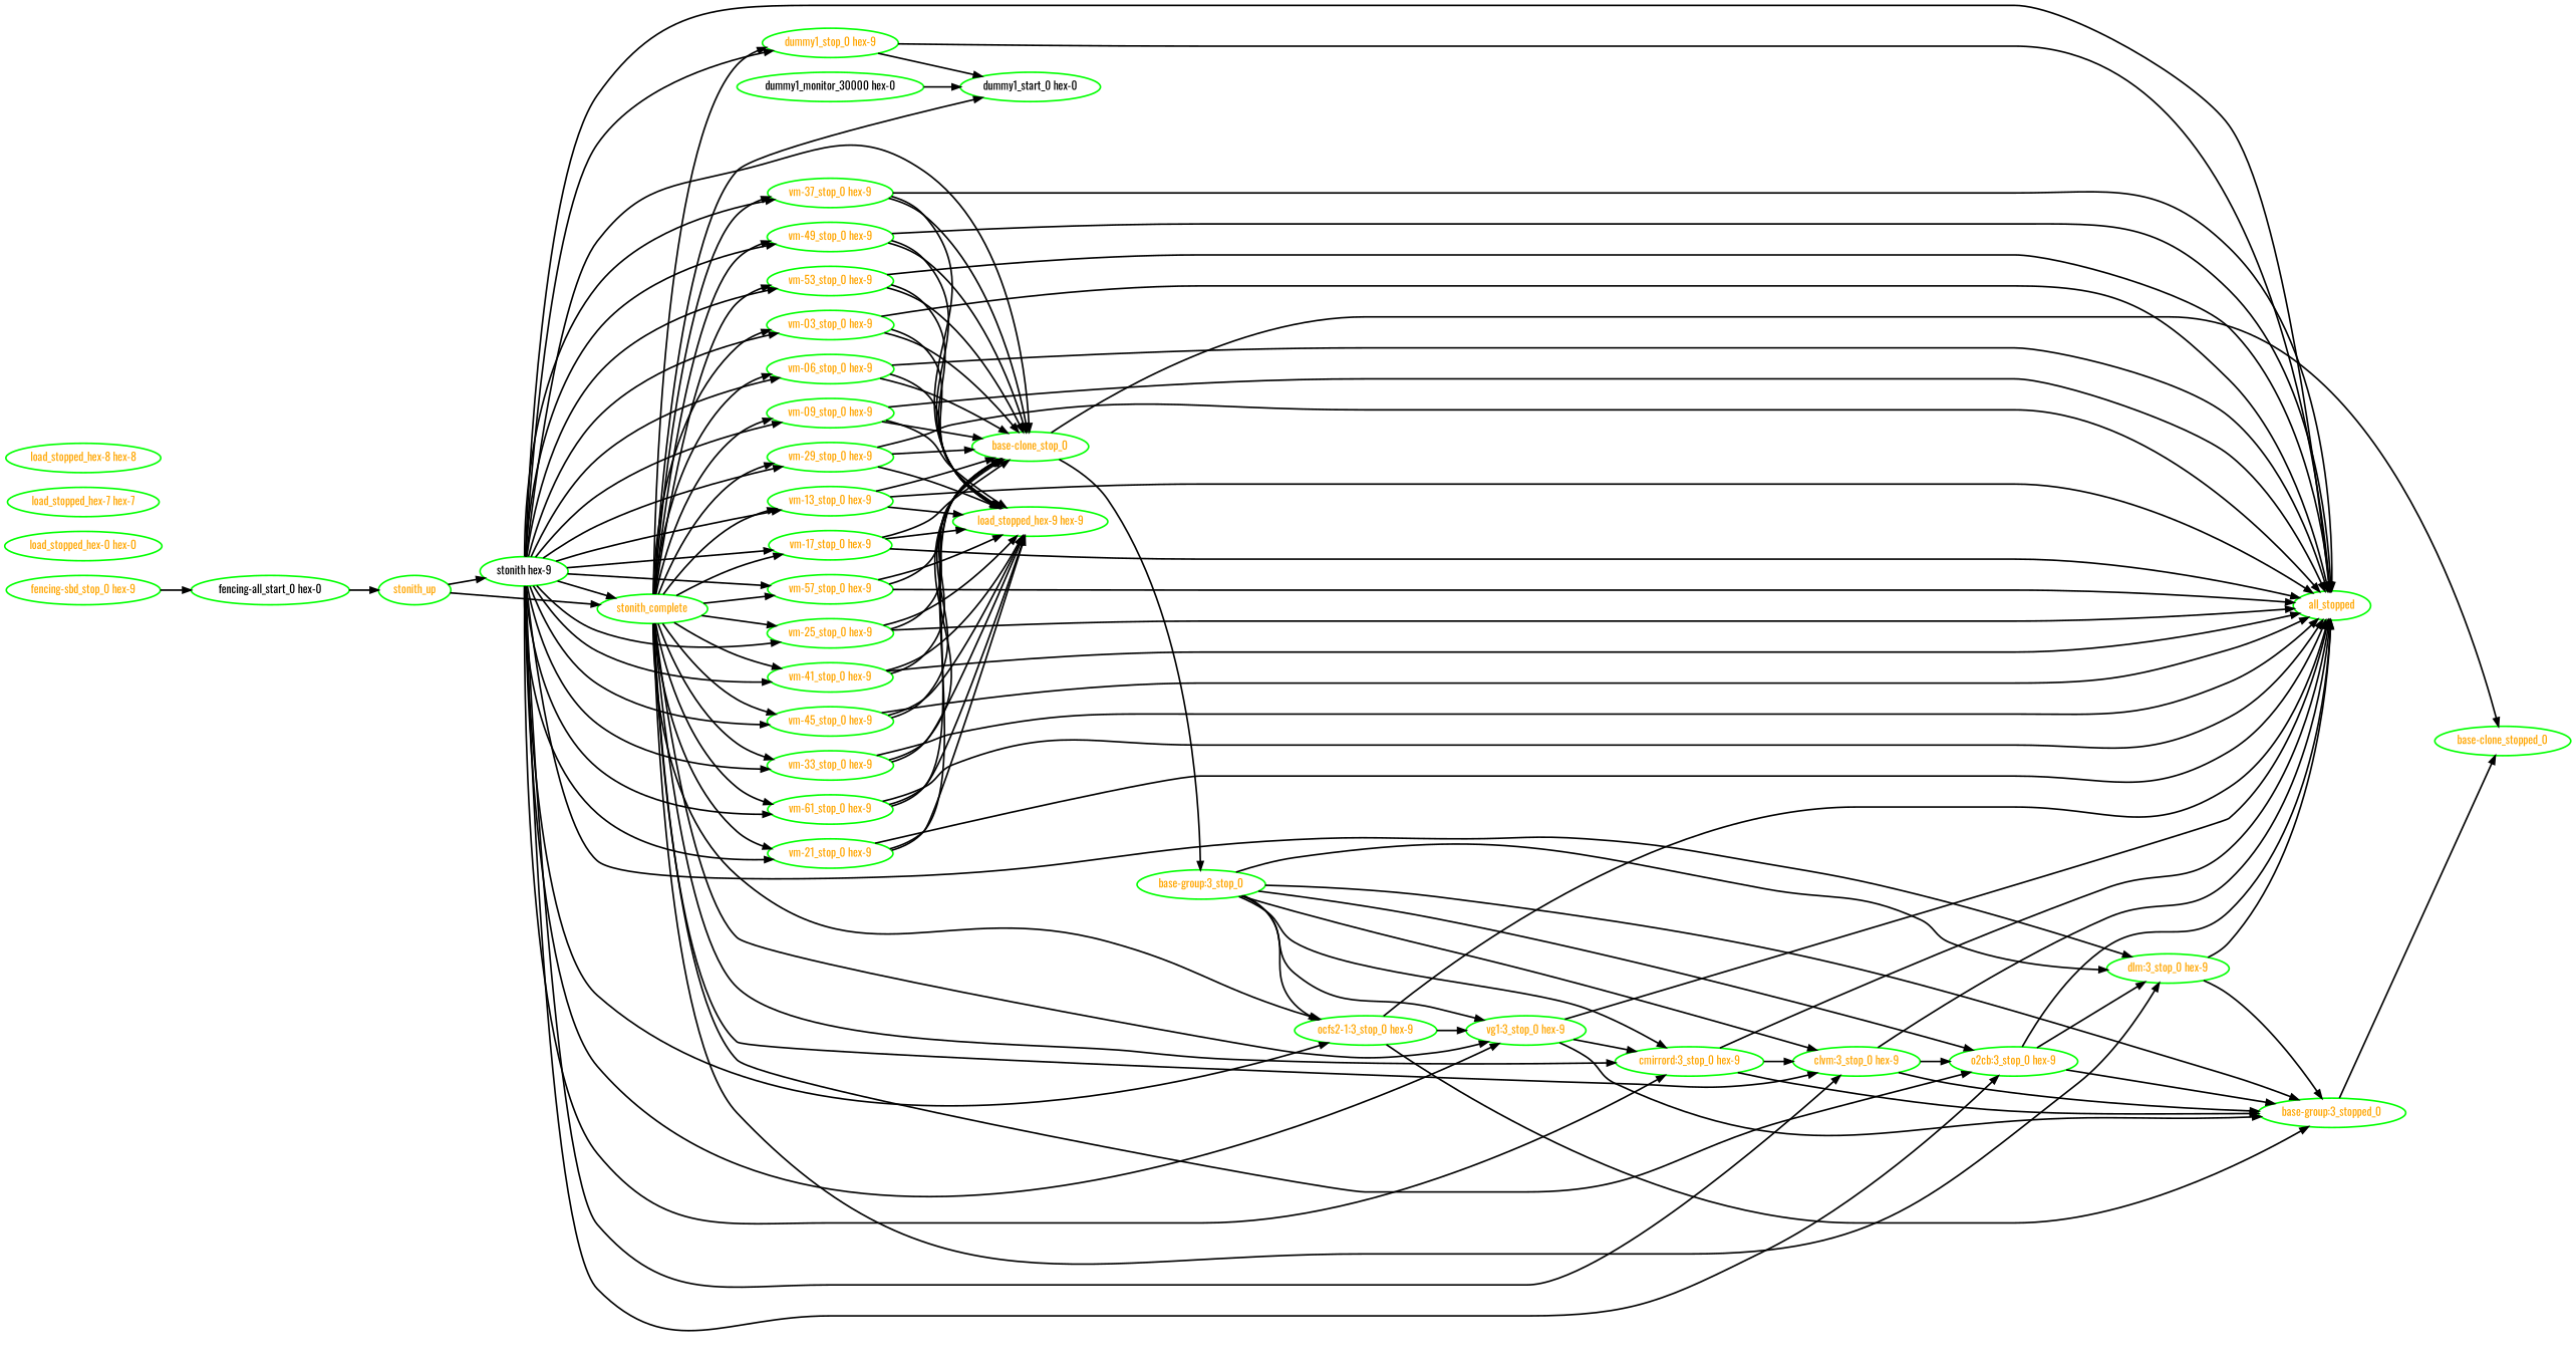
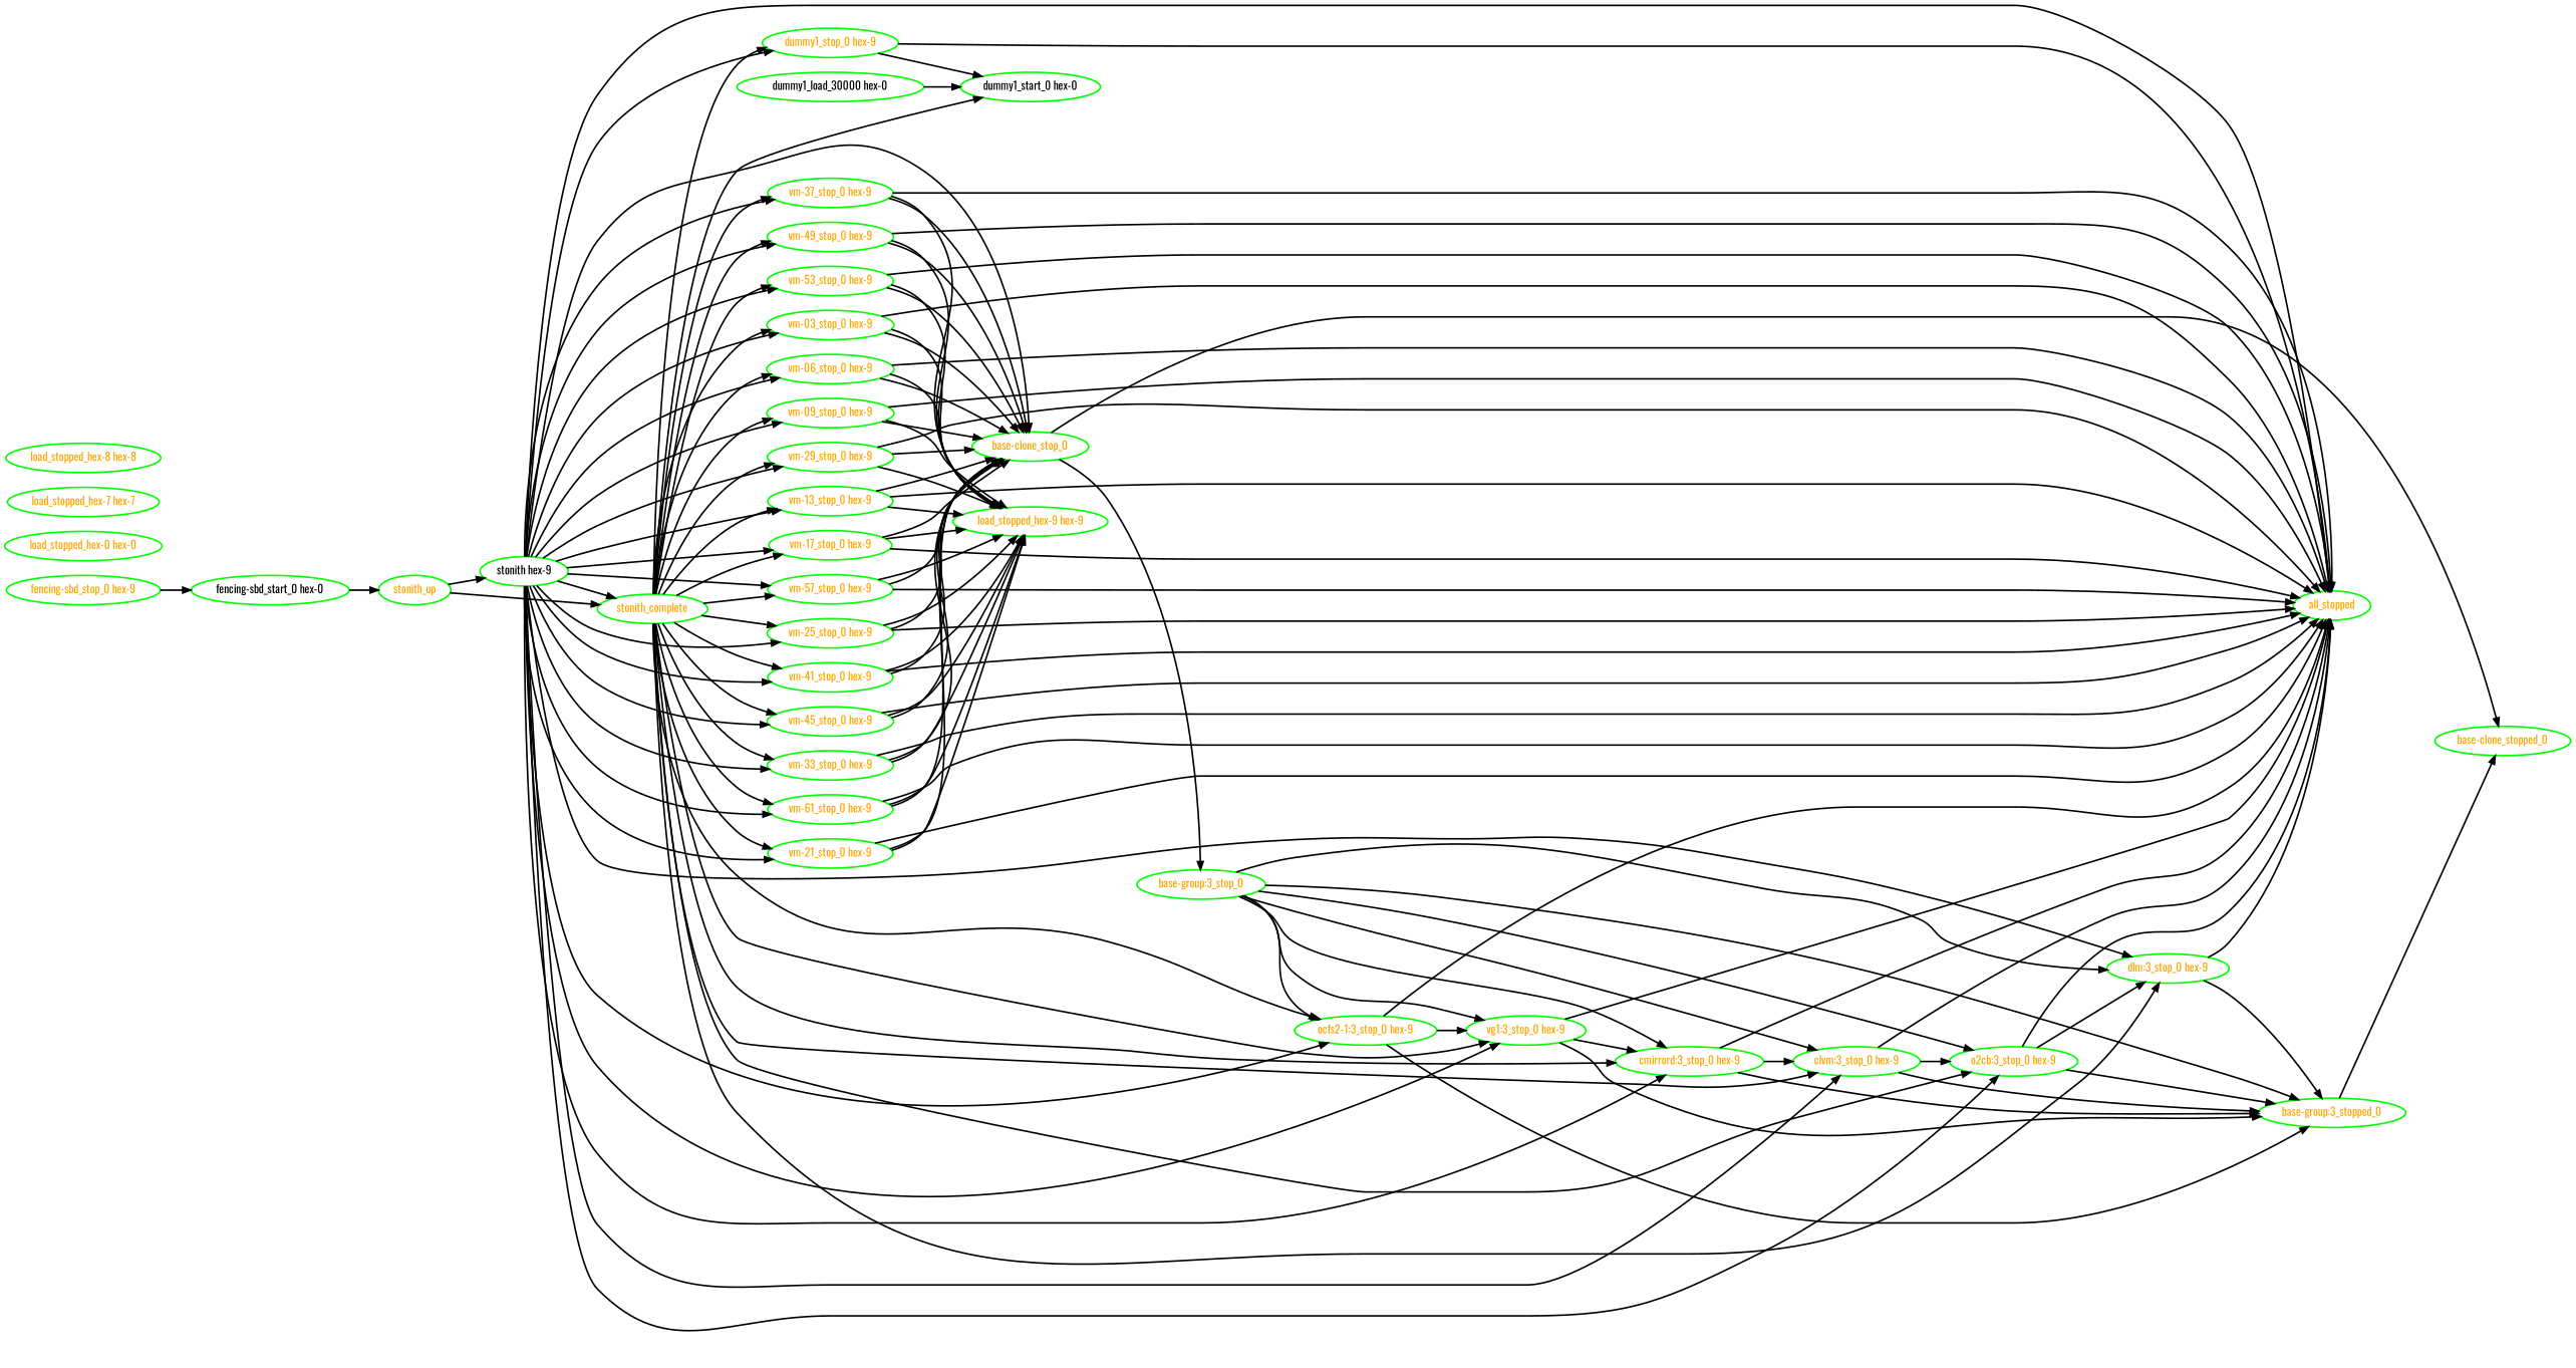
  digraph {
    fontname=Oswald
    rankdir=LR
    node [color=green fontcolor=orange fontname=Oswald style=bold]
    edge [fontname=Oswald style=bold]
    "base-clone_stop_0"
    "base-clone_stopped_0"
    "base-group:3_stop_0"
    "base-group:3_stopped_0"
    "clvm:3_stop_0 hex-9"
    "cmirrord:3_stop_0 hex-9"
    "dlm:3_stop_0 hex-9"
    "o2cb:3_stop_0 hex-9"
    "ocfs2-1:3_stop_0 hex-9"
    "vg1:3_stop_0 hex-9"
    all_stopped
-   "dummy1_monitor_30000 hex-0" [fontcolor=black]
+   "dummy1_monitor_30000 hex-0" [fontcolor=black label="dummy1_load_30000 hex-0"]
    "dummy1_start_0 hex-0" [fontcolor=black]
    "dummy1_stop_0 hex-9"
-   "fencing-sbd_start_0 hex-0" [fontcolor=black label="fencing-all_start_0 hex-0"]
+   "fencing-sbd_start_0 hex-0" [fontcolor=black]
    stonith_up
    "stonith hex-9" [fontcolor=black]
    stonith_complete
    "vm-03_stop_0 hex-9"
    "vm-06_stop_0 hex-9"
    "vm-09_stop_0 hex-9"
    "vm-13_stop_0 hex-9"
    "vm-17_stop_0 hex-9"
    "vm-21_stop_0 hex-9"
    "vm-25_stop_0 hex-9"
    "vm-29_stop_0 hex-9"
    "vm-33_stop_0 hex-9"
    "vm-37_stop_0 hex-9"
    "vm-41_stop_0 hex-9"
    "vm-45_stop_0 hex-9"
    "vm-49_stop_0 hex-9"
    "vm-53_stop_0 hex-9"
    "vm-57_stop_0 hex-9"
    "vm-61_stop_0 hex-9"
    "fencing-sbd_stop_0 hex-9"
    "load_stopped_hex-0 hex-0"
    "load_stopped_hex-7 hex-7"
    "load_stopped_hex-8 hex-8"
    "load_stopped_hex-9 hex-9"
    "base-clone_stop_0" -> "base-clone_stopped_0"
    "base-clone_stop_0" -> "base-group:3_stop_0"
    "base-group:3_stop_0" -> "base-group:3_stopped_0"
    "base-group:3_stop_0" -> "clvm:3_stop_0 hex-9"
    "base-group:3_stop_0" -> "cmirrord:3_stop_0 hex-9"
    "base-group:3_stop_0" -> "dlm:3_stop_0 hex-9"
    "base-group:3_stop_0" -> "o2cb:3_stop_0 hex-9"
    "base-group:3_stop_0" -> "ocfs2-1:3_stop_0 hex-9"
    "base-group:3_stop_0" -> "vg1:3_stop_0 hex-9"
    "base-group:3_stopped_0" -> "base-clone_stopped_0"
    "clvm:3_stop_0 hex-9" -> "base-group:3_stopped_0"
    "clvm:3_stop_0 hex-9" -> "o2cb:3_stop_0 hex-9"
    "clvm:3_stop_0 hex-9" -> all_stopped
    "cmirrord:3_stop_0 hex-9" -> "base-group:3_stopped_0"
    "cmirrord:3_stop_0 hex-9" -> "clvm:3_stop_0 hex-9"
    "cmirrord:3_stop_0 hex-9" -> all_stopped
    "dlm:3_stop_0 hex-9" -> "base-group:3_stopped_0"
    "dlm:3_stop_0 hex-9" -> all_stopped
    "o2cb:3_stop_0 hex-9" -> "base-group:3_stopped_0"
    "o2cb:3_stop_0 hex-9" -> "dlm:3_stop_0 hex-9"
    "o2cb:3_stop_0 hex-9" -> all_stopped
    "ocfs2-1:3_stop_0 hex-9" -> "base-group:3_stopped_0"
    "ocfs2-1:3_stop_0 hex-9" -> "vg1:3_stop_0 hex-9"
    "ocfs2-1:3_stop_0 hex-9" -> all_stopped
    "vg1:3_stop_0 hex-9" -> "base-group:3_stopped_0"
    "vg1:3_stop_0 hex-9" -> "cmirrord:3_stop_0 hex-9"
    "vg1:3_stop_0 hex-9" -> all_stopped
    "dummy1_monitor_30000 hex-0" -> "dummy1_start_0 hex-0"
    "dummy1_stop_0 hex-9" -> all_stopped
    "dummy1_stop_0 hex-9" -> "dummy1_start_0 hex-0"
    "fencing-sbd_start_0 hex-0" -> stonith_up
    stonith_up -> "stonith hex-9"
    stonith_up -> stonith_complete
    "stonith hex-9" -> "base-clone_stop_0"
    "stonith hex-9" -> "clvm:3_stop_0 hex-9"
    "stonith hex-9" -> "cmirrord:3_stop_0 hex-9"
    "stonith hex-9" -> "dlm:3_stop_0 hex-9"
    "stonith hex-9" -> "o2cb:3_stop_0 hex-9"
    "stonith hex-9" -> "ocfs2-1:3_stop_0 hex-9"
    "stonith hex-9" -> "vg1:3_stop_0 hex-9"
    "stonith hex-9" -> all_stopped
    "stonith hex-9" -> "dummy1_stop_0 hex-9"
    "stonith hex-9" -> stonith_complete
    "stonith hex-9" -> "vm-03_stop_0 hex-9"
    "stonith hex-9" -> "vm-06_stop_0 hex-9"
    "stonith hex-9" -> "vm-09_stop_0 hex-9"
    "stonith hex-9" -> "vm-13_stop_0 hex-9"
    "stonith hex-9" -> "vm-17_stop_0 hex-9"
    "stonith hex-9" -> "vm-21_stop_0 hex-9"
    "stonith hex-9" -> "vm-25_stop_0 hex-9"
    "stonith hex-9" -> "vm-29_stop_0 hex-9"
    "stonith hex-9" -> "vm-33_stop_0 hex-9"
    "stonith hex-9" -> "vm-37_stop_0 hex-9"
    "stonith hex-9" -> "vm-41_stop_0 hex-9"
    "stonith hex-9" -> "vm-45_stop_0 hex-9"
    "stonith hex-9" -> "vm-49_stop_0 hex-9"
    "stonith hex-9" -> "vm-53_stop_0 hex-9"
    "stonith hex-9" -> "vm-57_stop_0 hex-9"
    "stonith hex-9" -> "vm-61_stop_0 hex-9"
    stonith_complete -> "clvm:3_stop_0 hex-9"
    stonith_complete -> "cmirrord:3_stop_0 hex-9"
    stonith_complete -> "dlm:3_stop_0 hex-9"
    stonith_complete -> "o2cb:3_stop_0 hex-9"
    stonith_complete -> "ocfs2-1:3_stop_0 hex-9"
    stonith_complete -> "vg1:3_stop_0 hex-9"
    stonith_complete -> "dummy1_start_0 hex-0"
    stonith_complete -> "dummy1_stop_0 hex-9"
    stonith_complete -> "vm-03_stop_0 hex-9"
    stonith_complete -> "vm-06_stop_0 hex-9"
    stonith_complete -> "vm-09_stop_0 hex-9"
    stonith_complete -> "vm-13_stop_0 hex-9"
    stonith_complete -> "vm-17_stop_0 hex-9"
    stonith_complete -> "vm-21_stop_0 hex-9"
    stonith_complete -> "vm-25_stop_0 hex-9"
    stonith_complete -> "vm-29_stop_0 hex-9"
    stonith_complete -> "vm-33_stop_0 hex-9"
    stonith_complete -> "vm-37_stop_0 hex-9"
    stonith_complete -> "vm-41_stop_0 hex-9"
    stonith_complete -> "vm-45_stop_0 hex-9"
    stonith_complete -> "vm-49_stop_0 hex-9"
    stonith_complete -> "vm-53_stop_0 hex-9"
    stonith_complete -> "vm-57_stop_0 hex-9"
    stonith_complete -> "vm-61_stop_0 hex-9"
    "vm-03_stop_0 hex-9" -> "base-clone_stop_0"
    "vm-03_stop_0 hex-9" -> all_stopped
    "vm-03_stop_0 hex-9" -> "load_stopped_hex-9 hex-9"
    "vm-06_stop_0 hex-9" -> "base-clone_stop_0"
    "vm-06_stop_0 hex-9" -> all_stopped
    "vm-06_stop_0 hex-9" -> "load_stopped_hex-9 hex-9"
    "vm-09_stop_0 hex-9" -> "base-clone_stop_0"
    "vm-09_stop_0 hex-9" -> all_stopped
    "vm-09_stop_0 hex-9" -> "load_stopped_hex-9 hex-9"
    "vm-13_stop_0 hex-9" -> "base-clone_stop_0"
    "vm-13_stop_0 hex-9" -> all_stopped
    "vm-13_stop_0 hex-9" -> "load_stopped_hex-9 hex-9"
    "vm-17_stop_0 hex-9" -> "base-clone_stop_0"
    "vm-17_stop_0 hex-9" -> all_stopped
    "vm-17_stop_0 hex-9" -> "load_stopped_hex-9 hex-9"
    "vm-21_stop_0 hex-9" -> "base-clone_stop_0"
    "vm-21_stop_0 hex-9" -> all_stopped
    "vm-21_stop_0 hex-9" -> "load_stopped_hex-9 hex-9"
    "vm-25_stop_0 hex-9" -> "base-clone_stop_0"
    "vm-25_stop_0 hex-9" -> all_stopped
    "vm-25_stop_0 hex-9" -> "load_stopped_hex-9 hex-9"
    "vm-29_stop_0 hex-9" -> "base-clone_stop_0"
    "vm-29_stop_0 hex-9" -> all_stopped
    "vm-29_stop_0 hex-9" -> "load_stopped_hex-9 hex-9"
    "vm-33_stop_0 hex-9" -> "base-clone_stop_0"
    "vm-33_stop_0 hex-9" -> all_stopped
    "vm-33_stop_0 hex-9" -> "load_stopped_hex-9 hex-9"
    "vm-37_stop_0 hex-9" -> "base-clone_stop_0"
    "vm-37_stop_0 hex-9" -> all_stopped
    "vm-37_stop_0 hex-9" -> "load_stopped_hex-9 hex-9"
    "vm-41_stop_0 hex-9" -> "base-clone_stop_0"
    "vm-41_stop_0 hex-9" -> all_stopped
    "vm-41_stop_0 hex-9" -> "load_stopped_hex-9 hex-9"
    "vm-45_stop_0 hex-9" -> "base-clone_stop_0"
    "vm-45_stop_0 hex-9" -> all_stopped
    "vm-45_stop_0 hex-9" -> "load_stopped_hex-9 hex-9"
    "vm-49_stop_0 hex-9" -> "base-clone_stop_0"
    "vm-49_stop_0 hex-9" -> all_stopped
    "vm-49_stop_0 hex-9" -> "load_stopped_hex-9 hex-9"
    "vm-53_stop_0 hex-9" -> "base-clone_stop_0"
    "vm-53_stop_0 hex-9" -> all_stopped
    "vm-53_stop_0 hex-9" -> "load_stopped_hex-9 hex-9"
    "vm-57_stop_0 hex-9" -> "base-clone_stop_0"
    "vm-57_stop_0 hex-9" -> all_stopped
    "vm-57_stop_0 hex-9" -> "load_stopped_hex-9 hex-9"
    "vm-61_stop_0 hex-9" -> "base-clone_stop_0"
    "vm-61_stop_0 hex-9" -> all_stopped
    "vm-61_stop_0 hex-9" -> "load_stopped_hex-9 hex-9"
    "fencing-sbd_stop_0 hex-9" -> "fencing-sbd_start_0 hex-0"
  }
